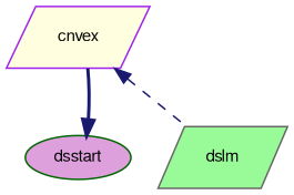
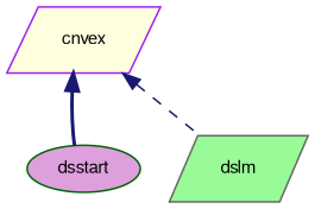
  digraph {
    rankdir=TB
    node [fontname=FreeSans fontsize=10 shape=parallelogram style=filled]
    edge [color=midnightblue dir=back fontname=FreeSans fontsize=10 labelfontname=FreeSans labelfontsize=10]
    n1 [color=purple fillcolor=lightyellow fontcolor=black height=0.2 label=cnvex width=0.4]
    n2 [color=darkgreen fillcolor=plum height=0.2 label=dsstart shape=ellipse width=0.4]
    n3 [color=gray40 fillcolor=palegreen height=0.2 label=dslm width=0.4]
-   n2 -> n1 [style=bold]
+   n1 -> n2 [style=bold]
    n1 -> n3 [style=dashed]
  }
